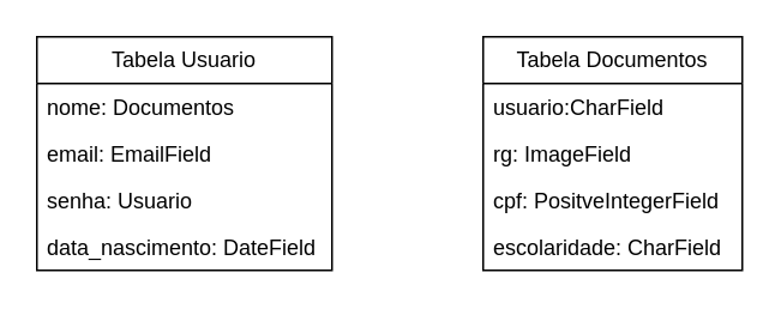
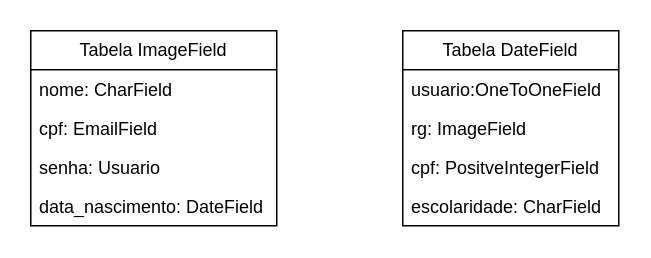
  <mxCell id="0" />
  <mxCell id="1" parent="0" />
- <mxCell id="2" value="Tabela Usuario" style="swimlane;fontStyle=0;childLayout=stackLayout;horizontal=1;startSize=26;fillColor=none;horizontalStack=0;resizeParent=1;resizeParentMax=0;resizeLast=0;collapsible=1;marginBottom=0;whiteSpace=wrap;html=1;" vertex="1" parent="1"><mxGeometry x="20" y="20" width="164" height="130" as="geometry" /></mxCell>
- <mxCell id="3" value="nome: Documentos" style="text;strokeColor=none;fillColor=none;align=left;verticalAlign=top;spacingLeft=4;spacingRight=4;overflow=hidden;rotatable=0;points=[[0,0.5],[1,0.5]];portConstraint=eastwest;whiteSpace=wrap;html=1;" vertex="1" parent="2"><mxGeometry y="26" width="164" height="26" as="geometry" /></mxCell>
- <mxCell id="4" value="email: EmailField" style="text;strokeColor=none;fillColor=none;align=left;verticalAlign=top;spacingLeft=4;spacingRight=4;overflow=hidden;rotatable=0;points=[[0,0.5],[1,0.5]];portConstraint=eastwest;whiteSpace=wrap;html=1;" vertex="1" parent="2"><mxGeometry y="52" width="164" height="26" as="geometry" /></mxCell>
+ <mxCell id="2" value="Tabela ImageField" style="swimlane;fontStyle=0;childLayout=stackLayout;horizontal=1;startSize=26;fillColor=none;horizontalStack=0;resizeParent=1;resizeParentMax=0;resizeLast=0;collapsible=1;marginBottom=0;whiteSpace=wrap;html=1;" vertex="1" parent="1"><mxGeometry x="20" y="20" width="164" height="130" as="geometry" /></mxCell>
+ <mxCell id="3" value="nome: CharField" style="text;strokeColor=none;fillColor=none;align=left;verticalAlign=top;spacingLeft=4;spacingRight=4;overflow=hidden;rotatable=0;points=[[0,0.5],[1,0.5]];portConstraint=eastwest;whiteSpace=wrap;html=1;" vertex="1" parent="2"><mxGeometry y="26" width="164" height="26" as="geometry" /></mxCell>
+ <mxCell id="4" value="cpf: EmailField" style="text;strokeColor=none;fillColor=none;align=left;verticalAlign=top;spacingLeft=4;spacingRight=4;overflow=hidden;rotatable=0;points=[[0,0.5],[1,0.5]];portConstraint=eastwest;whiteSpace=wrap;html=1;" vertex="1" parent="2"><mxGeometry y="52" width="164" height="26" as="geometry" /></mxCell>
  <mxCell id="5" value="senha: Usuario" style="text;strokeColor=none;fillColor=none;align=left;verticalAlign=top;spacingLeft=4;spacingRight=4;overflow=hidden;rotatable=0;points=[[0,0.5],[1,0.5]];portConstraint=eastwest;whiteSpace=wrap;html=1;" vertex="1" parent="2"><mxGeometry y="78" width="164" height="26" as="geometry" /></mxCell>
  <mxCell id="6" value="data_nascimento: DateField" style="text;strokeColor=none;fillColor=none;align=left;verticalAlign=top;spacingLeft=4;spacingRight=4;overflow=hidden;rotatable=0;points=[[0,0.5],[1,0.5]];portConstraint=eastwest;whiteSpace=wrap;html=1;" vertex="1" parent="2"><mxGeometry y="104" width="164" height="26" as="geometry" /></mxCell>
- <mxCell id="7" value="Tabela Documentos" style="swimlane;fontStyle=0;childLayout=stackLayout;horizontal=1;startSize=26;fillColor=none;horizontalStack=0;resizeParent=1;resizeParentMax=0;resizeLast=0;collapsible=1;marginBottom=0;whiteSpace=wrap;html=1;" vertex="1" parent="1"><mxGeometry x="268" y="20" width="144" height="130" as="geometry" /></mxCell>
- <mxCell id="8" value="usuario:CharField" style="text;strokeColor=none;fillColor=none;align=left;verticalAlign=top;spacingLeft=4;spacingRight=4;overflow=hidden;rotatable=0;points=[[0,0.5],[1,0.5]];portConstraint=eastwest;whiteSpace=wrap;html=1;" vertex="1" parent="7"><mxGeometry y="26" width="144" height="26" as="geometry" /></mxCell>
+ <mxCell id="7" value="Tabela DateField" style="swimlane;fontStyle=0;childLayout=stackLayout;horizontal=1;startSize=26;fillColor=none;horizontalStack=0;resizeParent=1;resizeParentMax=0;resizeLast=0;collapsible=1;marginBottom=0;whiteSpace=wrap;html=1;" vertex="1" parent="1"><mxGeometry x="268" y="20" width="144" height="130" as="geometry" /></mxCell>
+ <mxCell id="8" value="usuario:OneToOneField" style="text;strokeColor=none;fillColor=none;align=left;verticalAlign=top;spacingLeft=4;spacingRight=4;overflow=hidden;rotatable=0;points=[[0,0.5],[1,0.5]];portConstraint=eastwest;whiteSpace=wrap;html=1;" vertex="1" parent="7"><mxGeometry y="26" width="144" height="26" as="geometry" /></mxCell>
  <mxCell id="9" value="rg: ImageField" style="text;strokeColor=none;fillColor=none;align=left;verticalAlign=top;spacingLeft=4;spacingRight=4;overflow=hidden;rotatable=0;points=[[0,0.5],[1,0.5]];portConstraint=eastwest;whiteSpace=wrap;html=1;" vertex="1" parent="7"><mxGeometry y="52" width="144" height="26" as="geometry" /></mxCell>
  <mxCell id="10" value="cpf: PositveIntegerField" style="text;strokeColor=none;fillColor=none;align=left;verticalAlign=top;spacingLeft=4;spacingRight=4;overflow=hidden;rotatable=0;points=[[0,0.5],[1,0.5]];portConstraint=eastwest;whiteSpace=wrap;html=1;" vertex="1" parent="7"><mxGeometry y="78" width="144" height="26" as="geometry" /></mxCell>
  <mxCell id="11" value="escolaridade: CharField" style="text;strokeColor=none;fillColor=none;align=left;verticalAlign=top;spacingLeft=4;spacingRight=4;overflow=hidden;rotatable=0;points=[[0,0.5],[1,0.5]];portConstraint=eastwest;whiteSpace=wrap;html=1;" vertex="1" parent="7"><mxGeometry y="104" width="144" height="26" as="geometry" /></mxCell>
